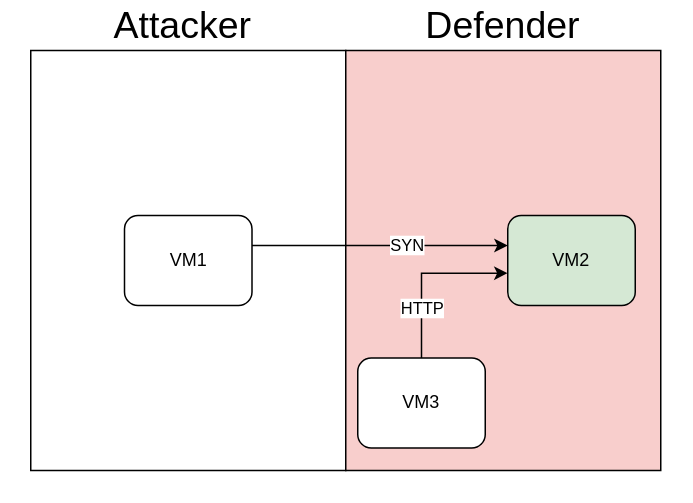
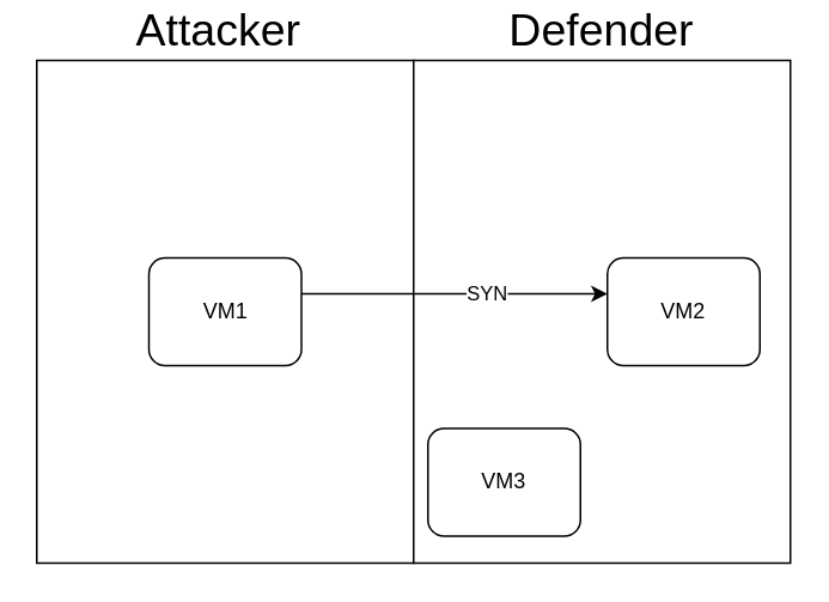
  <mxCell id="0" />
  <mxCell id="1" parent="0" />
  <mxCell id="2" value="&lt;div style=&quot;text-align: justify;&quot;&gt;&lt;font style=&quot;font-size: 25px;&quot;&gt;Attacker&amp;nbsp;&lt;/font&gt;&lt;/div&gt;" style="rounded=0;whiteSpace=wrap;html=1;labelPosition=center;verticalLabelPosition=top;align=center;verticalAlign=bottom;" vertex="1" parent="1"><mxGeometry x="20" y="20" width="210" height="280" as="geometry" /></mxCell>
- <mxCell id="3" value="&lt;font style=&quot;font-size: 25px;&quot;&gt;Defender&lt;/font&gt;" style="rounded=0;whiteSpace=wrap;html=1;labelPosition=center;verticalLabelPosition=top;align=center;verticalAlign=bottom;fillColor=#f8cecc;" vertex="1" parent="1"><mxGeometry x="230" y="20" width="210" height="280" as="geometry" /></mxCell>
+ <mxCell id="3" value="&lt;font style=&quot;font-size: 25px;&quot;&gt;Defender&lt;/font&gt;" style="rounded=0;whiteSpace=wrap;html=1;labelPosition=center;verticalLabelPosition=top;align=center;verticalAlign=bottom;" vertex="1" parent="1"><mxGeometry x="230" y="20" width="210" height="280" as="geometry" /></mxCell>
  <mxCell id="4" style="edgeStyle=orthogonalEdgeStyle;rounded=0;orthogonalLoop=1;jettySize=auto;html=1;exitX=1;exitY=0.5;exitDx=0;exitDy=0;entryX=0;entryY=0.5;entryDx=0;entryDy=0;" edge="1" parent="1"><mxGeometry relative="1" as="geometry"><mxPoint x="167.5" y="150" as="sourcePoint" /><mxPoint x="338" y="150" as="targetPoint" /></mxGeometry></mxCell>
  <mxCell id="5" value="SYN" style="edgeLabel;html=1;align=center;verticalAlign=middle;resizable=0;points=[];" vertex="1" connectable="0" parent="4"><mxGeometry x="0.214" y="1" relative="1" as="geometry"><mxPoint as="offset" /></mxGeometry></mxCell>
  <mxCell id="6" value="VM1" style="rounded=1;whiteSpace=wrap;html=1;" vertex="1" parent="1"><mxGeometry x="82.5" y="130" width="85" height="60" as="geometry" /></mxCell>
- <mxCell id="7" value="VM2" style="rounded=1;whiteSpace=wrap;html=1;fillColor=#d5e8d4;" vertex="1" parent="1"><mxGeometry x="338" y="130" width="85" height="60" as="geometry" /></mxCell>
+ <mxCell id="7" value="VM2" style="rounded=1;whiteSpace=wrap;html=1;" vertex="1" parent="1"><mxGeometry x="338" y="130" width="85" height="60" as="geometry" /></mxCell>
  <mxCell id="8" value="VM3" style="rounded=1;whiteSpace=wrap;html=1;" vertex="1" parent="1"><mxGeometry x="238" y="225" width="85" height="60" as="geometry" /></mxCell>
- <mxCell id="9" style="edgeStyle=orthogonalEdgeStyle;rounded=0;orthogonalLoop=1;jettySize=auto;html=1;exitX=0.5;exitY=0;exitDx=0;exitDy=0;entryX=-0.001;entryY=0.641;entryDx=0;entryDy=0;entryPerimeter=0;" edge="1" parent="1" source="8" target="7"><mxGeometry relative="1" as="geometry" /></mxCell>
- <mxCell id="10" value="HTTP" style="edgeLabel;html=1;align=center;verticalAlign=middle;resizable=0;points=[];" vertex="1" connectable="0" parent="9"><mxGeometry x="-0.41" relative="1" as="geometry"><mxPoint as="offset" /></mxGeometry></mxCell>
